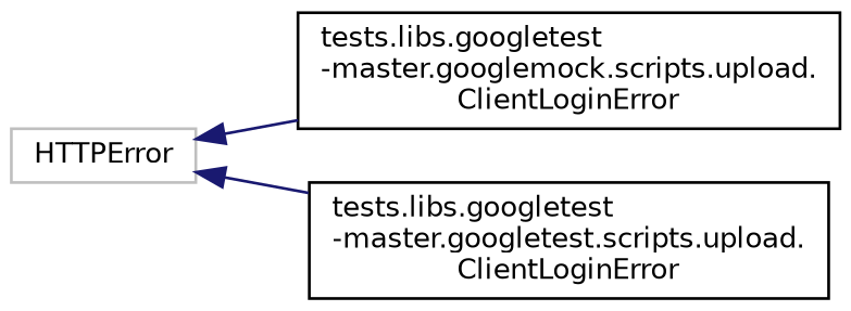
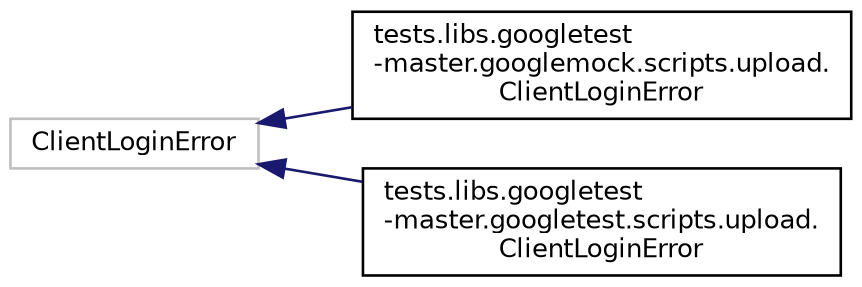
  digraph {
    rankdir=LR
    node [color=black fillcolor=white fontname=Helvetica fontsize=10 shape=record style=filled]
    edge [color=midnightblue dir=back fontname=Helvetica fontsize=10 labelfontname=Helvetica labelfontsize=10 style=solid]
-   n1 [color=grey75 height=0.2 label=HTTPError width=0.4]
+   n1 [color=grey75 height=0.2 label=ClientLoginError width=0.4]
    n2 [height=0.2 label="tests.libs.googletest\l-master.googlemock.scripts.upload.\lClientLoginError" width=0.4]
    n3 [height=0.2 label="tests.libs.googletest\l-master.googletest.scripts.upload.\lClientLoginError" width=0.4]
    n1 -> n2
    n1 -> n3
  }
